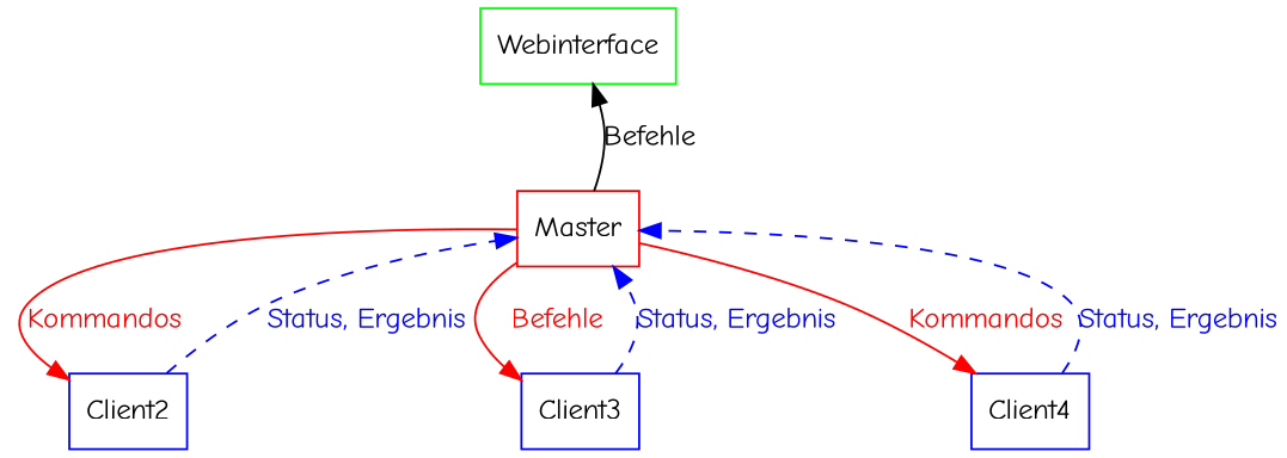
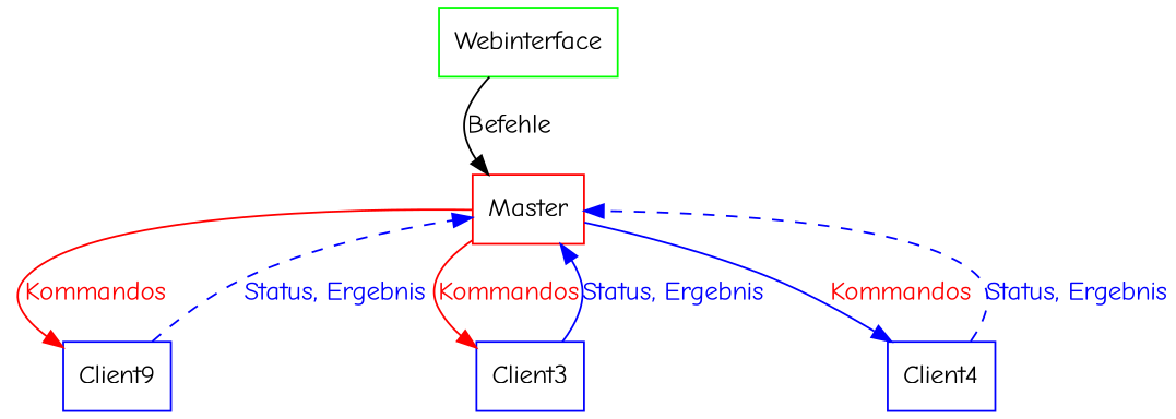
  digraph {
    fontname="Comic Neue"
    node [color=blue fontname="Comic Neue" shape=box]
    edge [color=red fontcolor=red fontname="Comic Neue"]
    Webinterface [color=green]
    Master [color=red]
-   Client2
+   Client2 [label=Client9]
    Client3
    Client4
-   Master -> Webinterface [color=black fontcolor=black label=Befehle]
+   Webinterface -> Master [color=black fontcolor=black label=Befehle]
    Master -> Client2 [label=Kommandos]
-   Master -> Client3 [label=Befehle]
-   Master -> Client4 [label=Kommandos]
+   Master -> Client3 [label=Kommandos]
+   Master -> Client4 [color=blue label=Kommandos]
    Client2 -> Master [color=blue fontcolor=blue label="Status, Ergebnis" splines=curved style=dashed]
-   Client3 -> Master [color=blue fontcolor=blue label="Status, Ergebnis" splines=curved style=dashed]
+   Client3 -> Master [color=blue fontcolor=blue label="Status, Ergebnis" splines=curved style=solid]
    Client4 -> Master [color=blue fontcolor=blue label="Status, Ergebnis" splines=curved style=dashed]
  }
